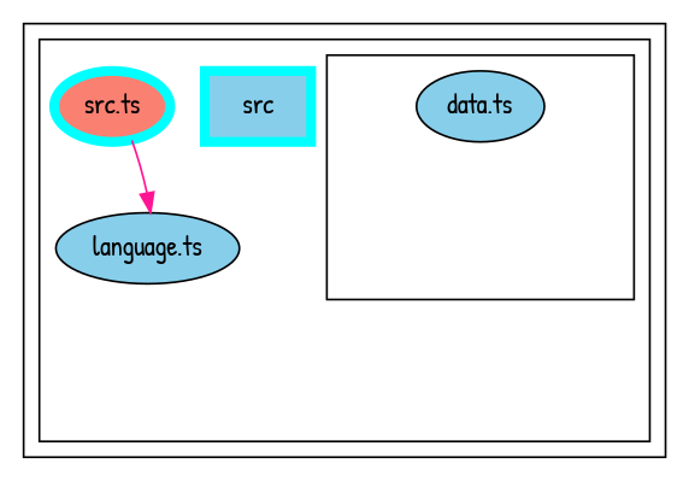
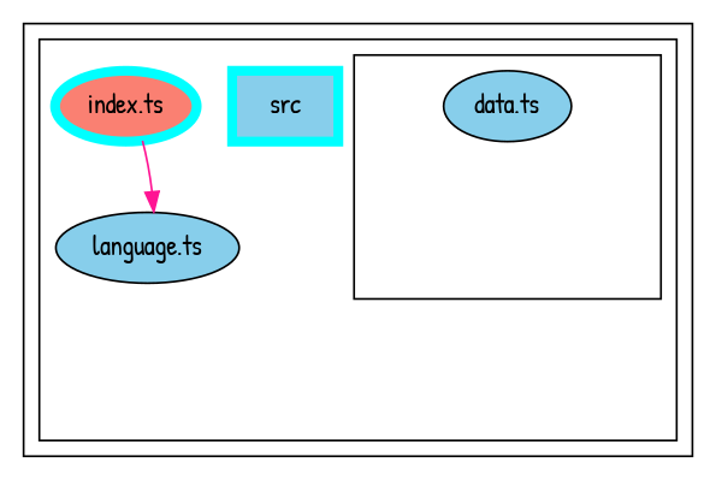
  digraph {
    compound=true
    fontname="Patrick Hand"
    node [fillcolor=skyblue fontname="Patrick Hand" style=filled]
    edge [fontname="Patrick Hand" style=invis]
    n1 [label="data.ts"]
    "exit_src/language" [style=invis fillcolor=""]
    n3 [label="language.ts"]
    exit_src [style=invis fillcolor=""]
    n5 [color="#00ffff" label=src penwidth=5 shape=rectangle]
-   n6 [color="#00ffff" fillcolor=salmon label="src.ts" penwidth=5]
+   n6 [color="#00ffff" fillcolor=salmon label="index.ts" penwidth=5]
    subgraph cluster_1 {
      color="#000000"
      subgraph cluster_2 {
        color="#000000"
        n3
        exit_src
        n5
        n6
        subgraph cluster_3 {
          color="#000000"
          n1
          "exit_src/language"
        }
      }
    }
    n1 -> "exit_src/language"
    "exit_src/language" -> exit_src
    n3 -> exit_src
    exit_src -> exit_src
    exit_src -> exit_src
    exit_src -> exit_src
    n6 -> n3
    n6 -> n3 [color=deeppink style=solid]
    n6 -> exit_src
  }
